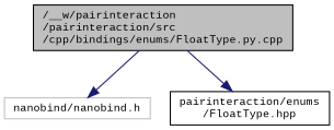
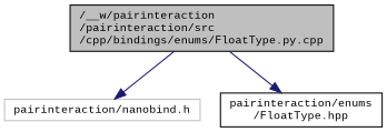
  digraph {
    fontname="Liberation Mono"
    node [color=black fontname="Liberation Mono" fontsize=10 shape=record]
    edge [color=midnightblue fontname="Liberation Mono" fontsize=10 labelfontname=Helvetica labelfontsize=10 style=solid]
    n1 [fillcolor=grey75 fontcolor=black height=0.2 label="/__w/pairinteraction\l/pairinteraction/src\l/cpp/bindings/enums/FloatType.py.cpp" style=filled width=0.4]
-   n2 [color=grey75 height=0.2 label="nanobind/nanobind.h" width=0.4]
+   n2 [color=grey75 height=0.2 label="pairinteraction/nanobind.h" width=0.4]
    n3 [height=0.2 label="pairinteraction/enums\l/FloatType.hpp" width=0.4]
    n1 -> n2
    n1 -> n3
  }
